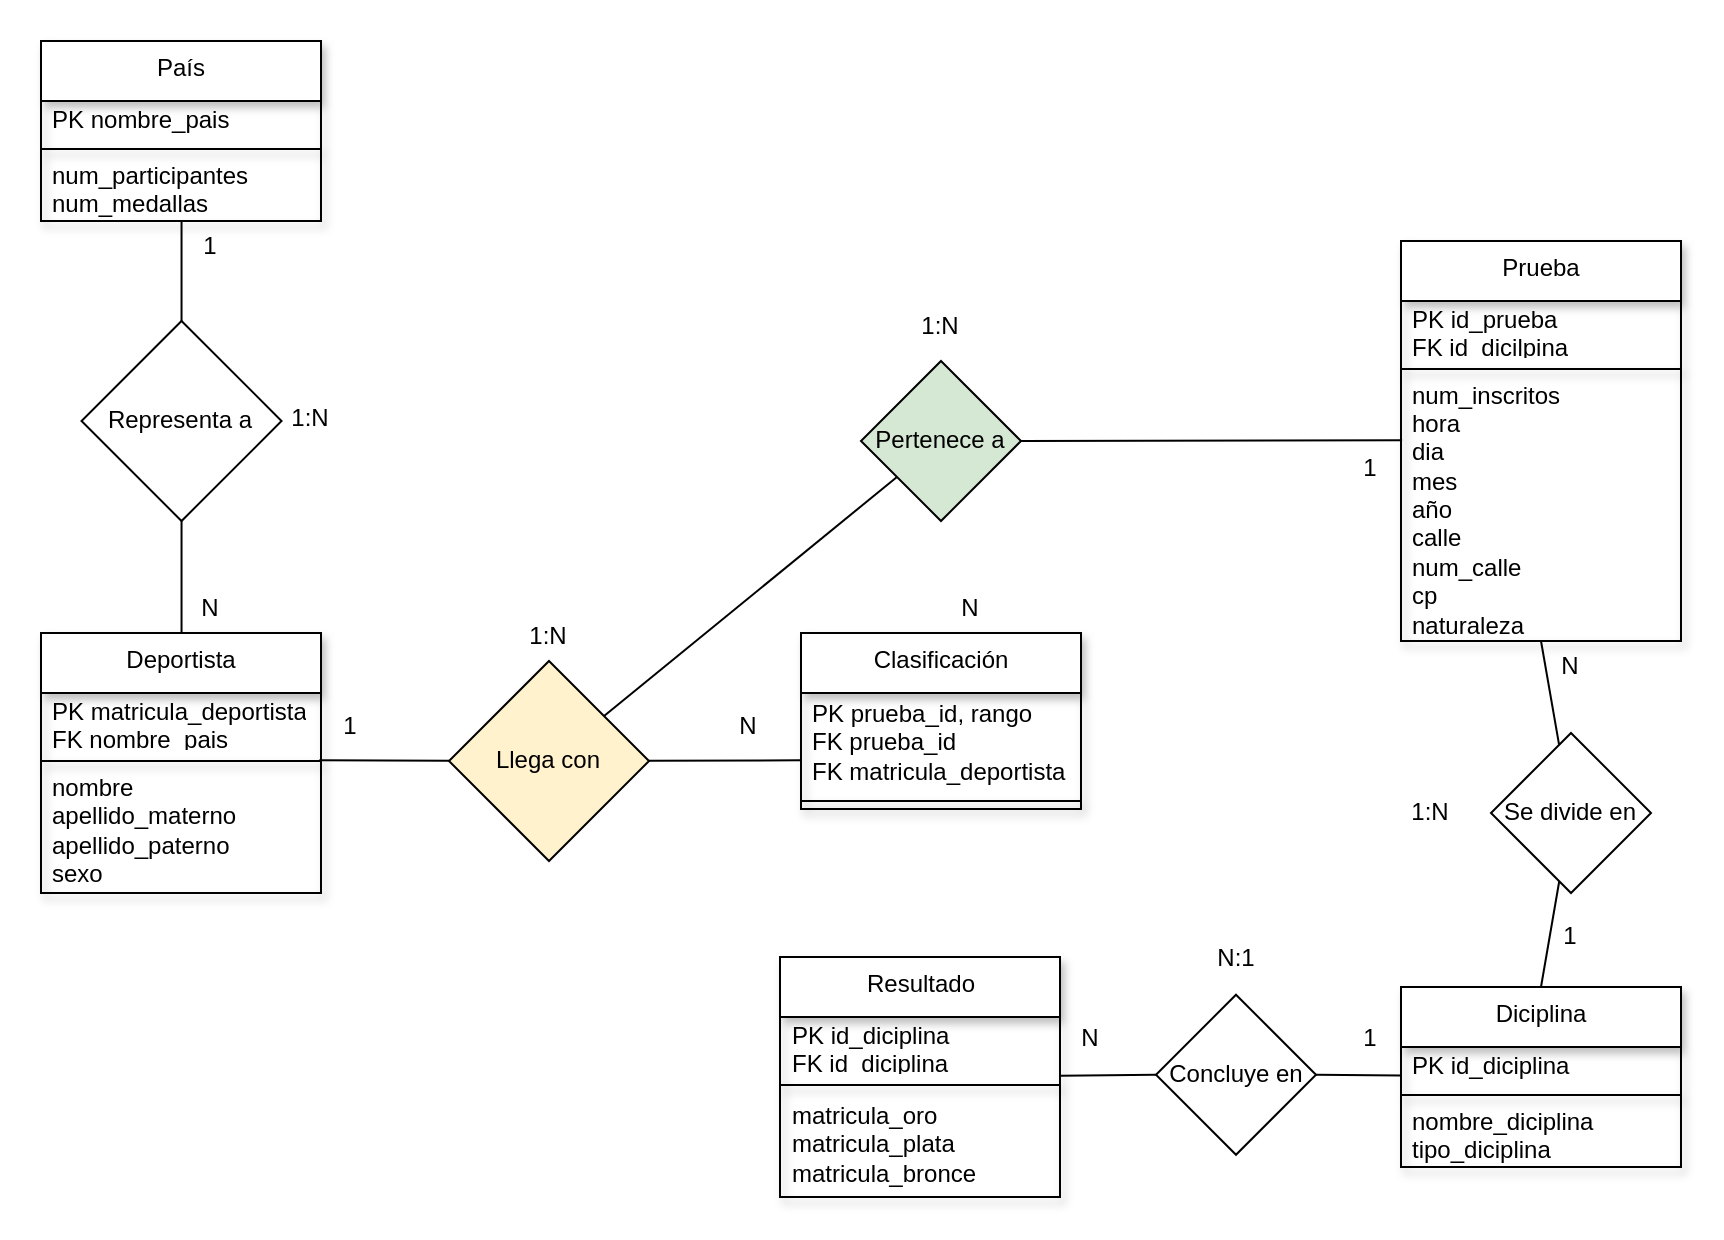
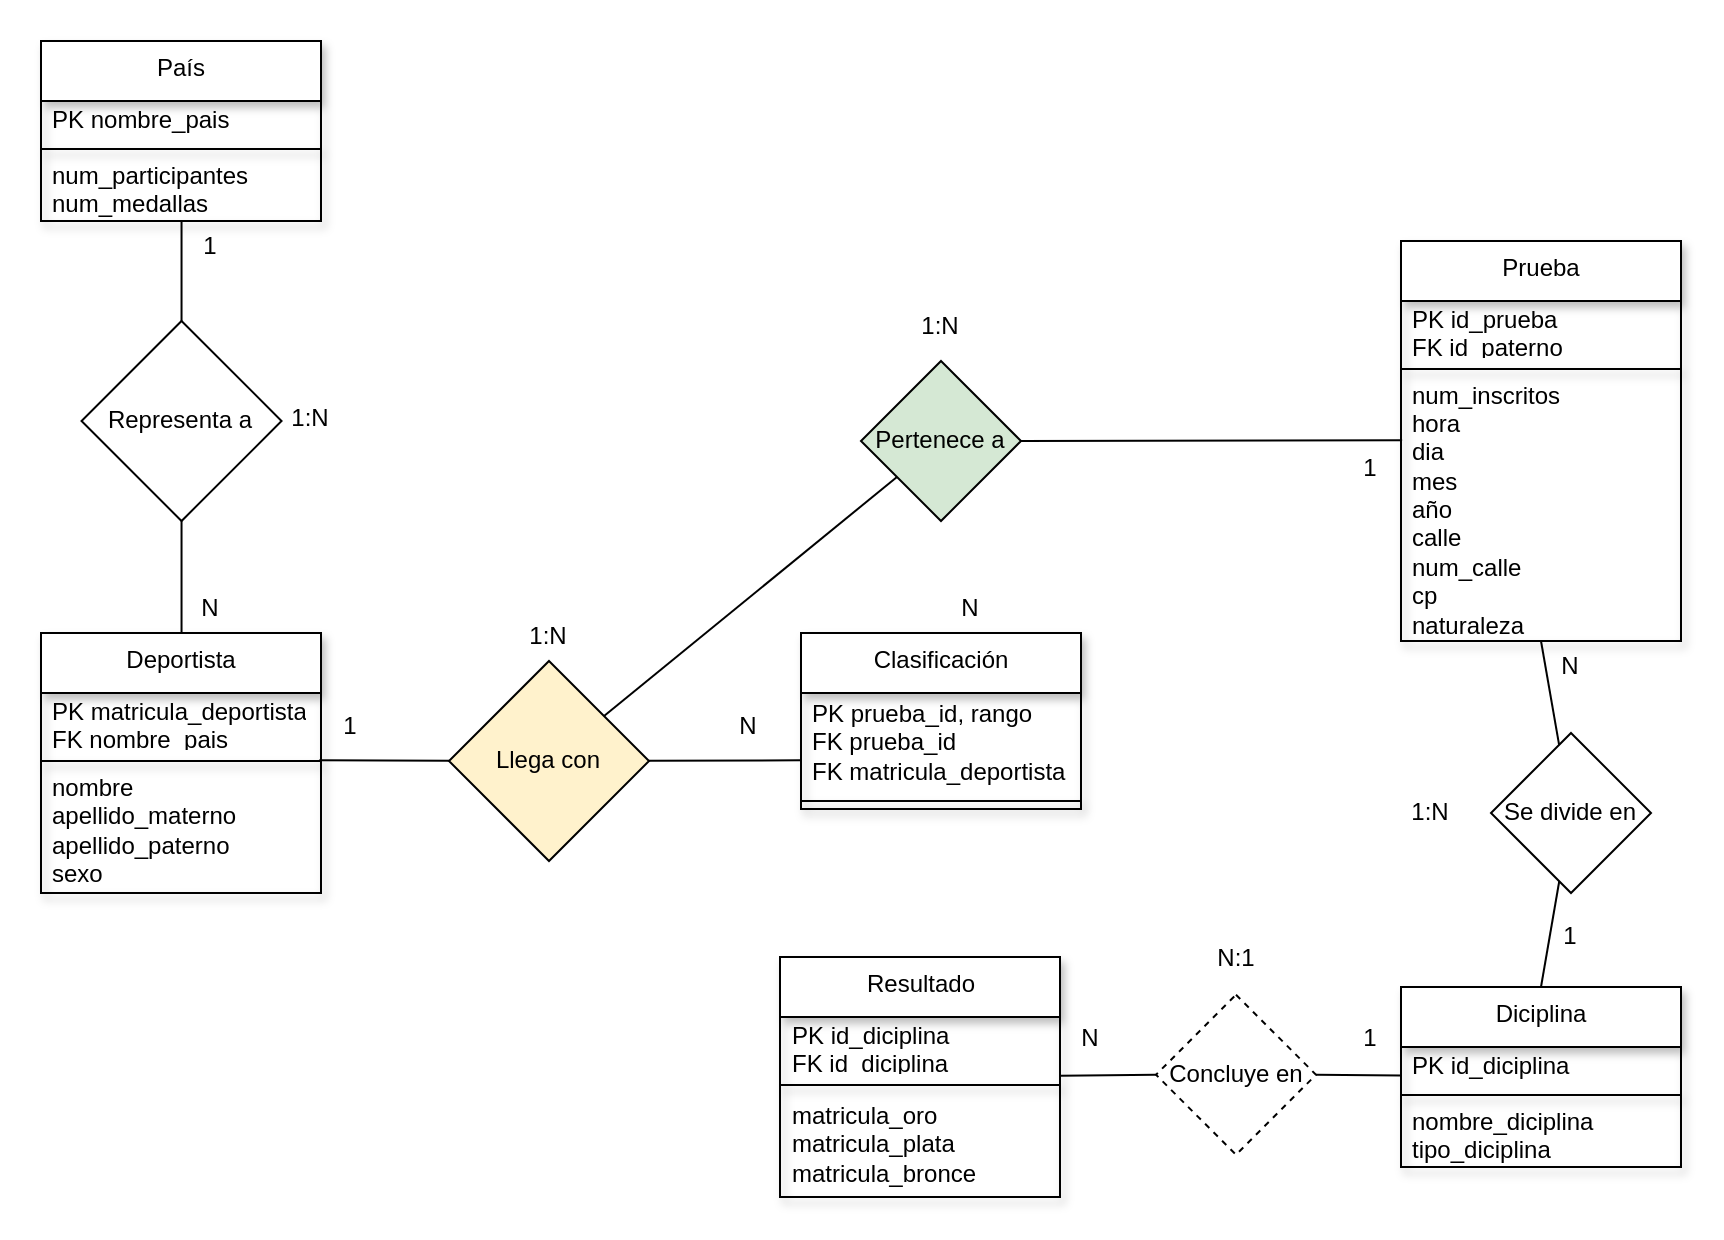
  <mxCell id="0" />
  <mxCell id="1" parent="0" />
  <mxCell id="2" value="País" style="swimlane;fontStyle=0;align=center;verticalAlign=top;childLayout=stackLayout;horizontal=1;startSize=30;horizontalStack=0;resizeParent=1;resizeParentMax=0;resizeLast=0;collapsible=0;marginBottom=0;html=1;shadow=1;" parent="1" vertex="1"><mxGeometry x="20" y="20" width="140" height="90" as="geometry" /></mxCell>
  <mxCell id="3" value="PK nombre_pais" style="text;html=1;strokeColor=none;fillColor=none;align=left;verticalAlign=middle;spacingLeft=4;spacingRight=4;overflow=hidden;rotatable=0;points=[[0,0.5],[1,0.5]];portConstraint=eastwest;shadow=1;" parent="2" vertex="1"><mxGeometry y="30" width="140" height="20" as="geometry" /></mxCell>
  <mxCell id="4" value="" style="line;strokeWidth=1;fillColor=none;align=left;verticalAlign=middle;spacingTop=-1;spacingLeft=3;spacingRight=3;rotatable=0;labelPosition=right;points=[];portConstraint=eastwest;shadow=1;" parent="2" vertex="1"><mxGeometry y="50" width="140" height="8" as="geometry" /></mxCell>
  <mxCell id="5" value="num_participantes&lt;br&gt;num_medallas" style="text;html=1;strokeColor=none;fillColor=none;align=left;verticalAlign=middle;spacingLeft=4;spacingRight=4;overflow=hidden;rotatable=0;points=[[0,0.5],[1,0.5]];portConstraint=eastwest;shadow=1;" parent="2" vertex="1"><mxGeometry y="58" width="140" height="32" as="geometry" /></mxCell>
  <mxCell id="6" style="edgeStyle=none;html=1;exitX=0.5;exitY=1;exitDx=0;exitDy=0;entryX=0.5;entryY=0;entryDx=0;entryDy=0;endArrow=none;endFill=0;" parent="1" target="8" edge="1"><mxGeometry relative="1" as="geometry"><mxPoint x="90.27" y="110" as="sourcePoint" /></mxGeometry></mxCell>
  <mxCell id="7" style="edgeStyle=none;html=1;exitX=0.5;exitY=1;exitDx=0;exitDy=0;entryX=0.5;entryY=0;entryDx=0;entryDy=0;endArrow=none;endFill=0;" parent="1" source="8" edge="1"><mxGeometry relative="1" as="geometry"><mxPoint x="90.27" y="320" as="targetPoint" /></mxGeometry></mxCell>
  <mxCell id="8" value="Representa a" style="rhombus;whiteSpace=wrap;html=1;" parent="1" vertex="1"><mxGeometry x="40.27" y="160" width="100" height="100" as="geometry" /></mxCell>
  <mxCell id="9" value="1:N" style="text;html=1;strokeColor=none;fillColor=none;align=center;verticalAlign=middle;whiteSpace=wrap;rounded=0;" parent="1" vertex="1"><mxGeometry x="140.27" y="196.5" width="30" height="25" as="geometry" /></mxCell>
  <mxCell id="10" value="1" style="text;html=1;strokeColor=none;fillColor=none;align=center;verticalAlign=middle;whiteSpace=wrap;rounded=0;" parent="1" vertex="1"><mxGeometry x="90.27" y="110" width="30" height="25" as="geometry" /></mxCell>
  <mxCell id="11" value="N" style="text;html=1;strokeColor=none;fillColor=none;align=center;verticalAlign=middle;whiteSpace=wrap;rounded=0;" parent="1" vertex="1"><mxGeometry x="90.27" y="291" width="30" height="25" as="geometry" /></mxCell>
  <mxCell id="12" value="Deportista" style="swimlane;fontStyle=0;align=center;verticalAlign=top;childLayout=stackLayout;horizontal=1;startSize=30;horizontalStack=0;resizeParent=1;resizeParentMax=0;resizeLast=0;collapsible=0;marginBottom=0;html=1;shadow=1;" parent="1" vertex="1"><mxGeometry x="20" y="316" width="140" height="130" as="geometry" /></mxCell>
  <mxCell id="13" value="PK matricula_deportista&lt;br&gt;FK nombre_pais" style="text;html=1;strokeColor=none;fillColor=none;align=left;verticalAlign=middle;spacingLeft=4;spacingRight=4;overflow=hidden;rotatable=0;points=[[0,0.5],[1,0.5]];portConstraint=eastwest;shadow=1;" parent="12" vertex="1"><mxGeometry y="30" width="140" height="30" as="geometry" /></mxCell>
  <mxCell id="14" value="" style="line;strokeWidth=1;fillColor=none;align=left;verticalAlign=middle;spacingTop=-1;spacingLeft=3;spacingRight=3;rotatable=0;labelPosition=right;points=[];portConstraint=eastwest;shadow=1;" parent="12" vertex="1"><mxGeometry y="60" width="140" height="8" as="geometry" /></mxCell>
  <mxCell id="15" value="nombre&lt;br&gt;apellido_materno&lt;br&gt;apellido_paterno&lt;br&gt;sexo" style="text;html=1;strokeColor=none;fillColor=none;align=left;verticalAlign=middle;spacingLeft=4;spacingRight=4;overflow=hidden;rotatable=0;points=[[0,0.5],[1,0.5]];portConstraint=eastwest;shadow=1;" parent="12" vertex="1"><mxGeometry y="68" width="140" height="62" as="geometry" /></mxCell>
  <mxCell id="16" style="edgeStyle=none;html=1;entryX=0.994;entryY=0.458;entryDx=0;entryDy=0;entryPerimeter=0;endArrow=none;endFill=0;" parent="1" source="18" target="14" edge="1"><mxGeometry relative="1" as="geometry" /></mxCell>
  <mxCell id="17" style="edgeStyle=none;html=1;entryX=-0.002;entryY=0.673;entryDx=0;entryDy=0;entryPerimeter=0;endArrow=none;endFill=0;" parent="1" source="18" target="23" edge="1"><mxGeometry relative="1" as="geometry" /></mxCell>
  <mxCell id="18" value="Llega con" style="rhombus;whiteSpace=wrap;html=1;fillColor=#fff2cc;" parent="1" vertex="1"><mxGeometry x="224" y="330" width="100" height="100" as="geometry" /></mxCell>
  <mxCell id="19" value="1:N" style="text;html=1;strokeColor=none;fillColor=none;align=center;verticalAlign=middle;whiteSpace=wrap;rounded=0;" parent="1" vertex="1"><mxGeometry x="259" y="305" width="30" height="25" as="geometry" /></mxCell>
  <mxCell id="20" value="1" style="text;html=1;strokeColor=none;fillColor=none;align=center;verticalAlign=middle;whiteSpace=wrap;rounded=0;" parent="1" vertex="1"><mxGeometry x="160" y="350" width="30" height="25" as="geometry" /></mxCell>
  <mxCell id="21" value="N" style="text;html=1;strokeColor=none;fillColor=none;align=center;verticalAlign=middle;whiteSpace=wrap;rounded=0;" parent="1" vertex="1"><mxGeometry x="359" y="350" width="30" height="25" as="geometry" /></mxCell>
  <mxCell id="22" value="Clasificación" style="swimlane;fontStyle=0;align=center;verticalAlign=top;childLayout=stackLayout;horizontal=1;startSize=30;horizontalStack=0;resizeParent=1;resizeParentMax=0;resizeLast=0;collapsible=0;marginBottom=0;html=1;shadow=1;" parent="1" vertex="1"><mxGeometry x="400" y="316" width="140" height="88" as="geometry" /></mxCell>
  <mxCell id="23" value="PK prueba_id, rango&lt;br&gt;FK prueba_id&lt;br&gt;FK matricula_deportista" style="text;html=1;strokeColor=none;fillColor=none;align=left;verticalAlign=middle;spacingLeft=4;spacingRight=4;overflow=hidden;rotatable=0;points=[[0,0.5],[1,0.5]];portConstraint=eastwest;shadow=1;" parent="22" vertex="1"><mxGeometry y="30" width="140" height="50" as="geometry" /></mxCell>
  <mxCell id="24" value="" style="line;strokeWidth=1;fillColor=none;align=left;verticalAlign=middle;spacingTop=-1;spacingLeft=3;spacingRight=3;rotatable=0;labelPosition=right;points=[];portConstraint=eastwest;shadow=1;" parent="22" vertex="1"><mxGeometry y="80" width="140" height="8" as="geometry" /></mxCell>
  <mxCell id="25" value="Prueba" style="swimlane;fontStyle=0;align=center;verticalAlign=top;childLayout=stackLayout;horizontal=1;startSize=30;horizontalStack=0;resizeParent=1;resizeParentMax=0;resizeLast=0;collapsible=0;marginBottom=0;html=1;shadow=1;" vertex="1" parent="1"><mxGeometry x="700" y="120" width="140" height="200" as="geometry" /></mxCell>
- <mxCell id="26" value="PK id_prueba&lt;br&gt;FK id_dicilpina" style="text;html=1;strokeColor=none;fillColor=none;align=left;verticalAlign=middle;spacingLeft=4;spacingRight=4;overflow=hidden;rotatable=0;points=[[0,0.5],[1,0.5]];portConstraint=eastwest;shadow=1;" vertex="1" parent="25"><mxGeometry y="30" width="140" height="30" as="geometry" /></mxCell>
+ <mxCell id="26" value="PK id_prueba&lt;br&gt;FK id_paterno" style="text;html=1;strokeColor=none;fillColor=none;align=left;verticalAlign=middle;spacingLeft=4;spacingRight=4;overflow=hidden;rotatable=0;points=[[0,0.5],[1,0.5]];portConstraint=eastwest;shadow=1;" vertex="1" parent="25"><mxGeometry y="30" width="140" height="30" as="geometry" /></mxCell>
  <mxCell id="27" value="" style="line;strokeWidth=1;fillColor=none;align=left;verticalAlign=middle;spacingTop=-1;spacingLeft=3;spacingRight=3;rotatable=0;labelPosition=right;points=[];portConstraint=eastwest;shadow=1;" vertex="1" parent="25"><mxGeometry y="60" width="140" height="8" as="geometry" /></mxCell>
  <mxCell id="28" value="num_inscritos&lt;br&gt;hora&lt;br&gt;dia&lt;br&gt;mes&lt;br&gt;año&lt;br&gt;calle&lt;br&gt;num_calle&lt;br&gt;cp&lt;br&gt;naturaleza" style="text;html=1;strokeColor=none;fillColor=none;align=left;verticalAlign=middle;spacingLeft=4;spacingRight=4;overflow=hidden;rotatable=0;points=[[0,0.5],[1,0.5]];portConstraint=eastwest;shadow=1;" vertex="1" parent="25"><mxGeometry y="68" width="140" height="132" as="geometry" /></mxCell>
  <mxCell id="29" style="edgeStyle=none;html=1;entryX=1;entryY=0.5;entryDx=0;entryDy=0;endArrow=none;endFill=0;" edge="1" parent="1" source="30" target="51"><mxGeometry relative="1" as="geometry" /></mxCell>
  <mxCell id="30" value="Diciplina" style="swimlane;fontStyle=0;align=center;verticalAlign=top;childLayout=stackLayout;horizontal=1;startSize=30;horizontalStack=0;resizeParent=1;resizeParentMax=0;resizeLast=0;collapsible=0;marginBottom=0;html=1;shadow=1;" vertex="1" parent="1"><mxGeometry x="700" y="493" width="140" height="90" as="geometry" /></mxCell>
  <mxCell id="31" value="PK id_diciplina" style="text;html=1;strokeColor=none;fillColor=none;align=left;verticalAlign=middle;spacingLeft=4;spacingRight=4;overflow=hidden;rotatable=0;points=[[0,0.5],[1,0.5]];portConstraint=eastwest;shadow=1;" vertex="1" parent="30"><mxGeometry y="30" width="140" height="20" as="geometry" /></mxCell>
  <mxCell id="32" value="" style="line;strokeWidth=1;fillColor=none;align=left;verticalAlign=middle;spacingTop=-1;spacingLeft=3;spacingRight=3;rotatable=0;labelPosition=right;points=[];portConstraint=eastwest;shadow=1;" vertex="1" parent="30"><mxGeometry y="50" width="140" height="8" as="geometry" /></mxCell>
  <mxCell id="33" value="nombre_diciplina&lt;br&gt;tipo_diciplina" style="text;html=1;strokeColor=none;fillColor=none;align=left;verticalAlign=middle;spacingLeft=4;spacingRight=4;overflow=hidden;rotatable=0;points=[[0,0.5],[1,0.5]];portConstraint=eastwest;shadow=1;" vertex="1" parent="30"><mxGeometry y="58" width="140" height="32" as="geometry" /></mxCell>
  <mxCell id="34" style="edgeStyle=none;html=1;entryX=0;entryY=0.5;entryDx=0;entryDy=0;endArrow=none;endFill=0;" edge="1" parent="1" source="35" target="51"><mxGeometry relative="1" as="geometry" /></mxCell>
  <mxCell id="35" value="Resultado" style="swimlane;fontStyle=0;align=center;verticalAlign=top;childLayout=stackLayout;horizontal=1;startSize=30;horizontalStack=0;resizeParent=1;resizeParentMax=0;resizeLast=0;collapsible=0;marginBottom=0;html=1;shadow=1;" vertex="1" parent="1"><mxGeometry x="389.5" y="478" width="140" height="120" as="geometry" /></mxCell>
  <mxCell id="36" value="PK id_diciplina&lt;br&gt;FK id_diciplina" style="text;html=1;strokeColor=none;fillColor=none;align=left;verticalAlign=middle;spacingLeft=4;spacingRight=4;overflow=hidden;rotatable=0;points=[[0,0.5],[1,0.5]];portConstraint=eastwest;shadow=1;" vertex="1" parent="35"><mxGeometry y="30" width="140" height="30" as="geometry" /></mxCell>
  <mxCell id="37" value="" style="line;strokeWidth=1;fillColor=none;align=left;verticalAlign=middle;spacingTop=-1;spacingLeft=3;spacingRight=3;rotatable=0;labelPosition=right;points=[];portConstraint=eastwest;shadow=1;" vertex="1" parent="35"><mxGeometry y="60" width="140" height="8" as="geometry" /></mxCell>
  <mxCell id="38" value="matricula_oro&lt;br&gt;matricula_plata&lt;br&gt;matricula_bronce" style="text;html=1;strokeColor=none;fillColor=none;align=left;verticalAlign=middle;spacingLeft=4;spacingRight=4;overflow=hidden;rotatable=0;points=[[0,0.5],[1,0.5]];portConstraint=eastwest;shadow=1;" vertex="1" parent="35"><mxGeometry y="68" width="140" height="52" as="geometry" /></mxCell>
  <mxCell id="39" style="edgeStyle=none;html=1;endArrow=none;endFill=0;" edge="1" parent="1" source="41" target="18"><mxGeometry relative="1" as="geometry" /></mxCell>
  <mxCell id="40" style="edgeStyle=none;html=1;entryX=0.004;entryY=0.24;entryDx=0;entryDy=0;entryPerimeter=0;endArrow=none;endFill=0;" edge="1" parent="1" source="41" target="28"><mxGeometry relative="1" as="geometry" /></mxCell>
  <mxCell id="41" value="Pertenece a" style="rhombus;whiteSpace=wrap;html=1;fillColor=#d5e8d4;" vertex="1" parent="1"><mxGeometry x="430" y="180" width="80" height="80" as="geometry" /></mxCell>
  <mxCell id="42" value="1:N" style="text;html=1;strokeColor=none;fillColor=none;align=center;verticalAlign=middle;whiteSpace=wrap;rounded=0;" vertex="1" parent="1"><mxGeometry x="455" y="150" width="30" height="25" as="geometry" /></mxCell>
  <mxCell id="43" value="N" style="text;html=1;strokeColor=none;fillColor=none;align=center;verticalAlign=middle;whiteSpace=wrap;rounded=0;" vertex="1" parent="1"><mxGeometry x="470" y="291" width="30" height="25" as="geometry" /></mxCell>
  <mxCell id="44" value="1" style="text;html=1;strokeColor=none;fillColor=none;align=center;verticalAlign=middle;whiteSpace=wrap;rounded=0;" vertex="1" parent="1"><mxGeometry x="670" y="221.5" width="30" height="25" as="geometry" /></mxCell>
  <mxCell id="45" style="edgeStyle=none;html=1;entryX=0.5;entryY=1;entryDx=0;entryDy=0;entryPerimeter=0;endArrow=none;endFill=0;" edge="1" parent="1" source="47" target="28"><mxGeometry relative="1" as="geometry" /></mxCell>
  <mxCell id="46" style="edgeStyle=none;html=1;entryX=0.5;entryY=0;entryDx=0;entryDy=0;endArrow=none;endFill=0;" edge="1" parent="1" source="47" target="30"><mxGeometry relative="1" as="geometry" /></mxCell>
  <mxCell id="47" value="Se divide en" style="rhombus;whiteSpace=wrap;html=1;" vertex="1" parent="1"><mxGeometry x="745" y="366" width="80" height="80" as="geometry" /></mxCell>
  <mxCell id="48" value="1:N" style="text;html=1;strokeColor=none;fillColor=none;align=center;verticalAlign=middle;whiteSpace=wrap;rounded=0;" vertex="1" parent="1"><mxGeometry x="700" y="393.5" width="30" height="25" as="geometry" /></mxCell>
  <mxCell id="49" value="N" style="text;html=1;strokeColor=none;fillColor=none;align=center;verticalAlign=middle;whiteSpace=wrap;rounded=0;" vertex="1" parent="1"><mxGeometry x="770" y="320" width="30" height="25" as="geometry" /></mxCell>
  <mxCell id="50" value="1" style="text;html=1;strokeColor=none;fillColor=none;align=center;verticalAlign=middle;whiteSpace=wrap;rounded=0;" vertex="1" parent="1"><mxGeometry x="770" y="455" width="30" height="25" as="geometry" /></mxCell>
- <mxCell id="51" value="Concluye en" style="rhombus;whiteSpace=wrap;html=1;" vertex="1" parent="1"><mxGeometry x="577.5" y="496.87" width="80" height="80" as="geometry" /></mxCell>
+ <mxCell id="51" value="Concluye en" style="rhombus;whiteSpace=wrap;html=1;dashed=1;" vertex="1" parent="1"><mxGeometry x="577.5" y="496.87" width="80" height="80" as="geometry" /></mxCell>
  <mxCell id="52" value="N:1" style="text;html=1;strokeColor=none;fillColor=none;align=center;verticalAlign=middle;whiteSpace=wrap;rounded=0;" vertex="1" parent="1"><mxGeometry x="602.5" y="466.87" width="30" height="25" as="geometry" /></mxCell>
  <mxCell id="53" value="N" style="text;html=1;strokeColor=none;fillColor=none;align=center;verticalAlign=middle;whiteSpace=wrap;rounded=0;" vertex="1" parent="1"><mxGeometry x="529.5" y="506.87" width="30" height="25" as="geometry" /></mxCell>
  <mxCell id="54" value="1" style="text;html=1;strokeColor=none;fillColor=none;align=center;verticalAlign=middle;whiteSpace=wrap;rounded=0;" vertex="1" parent="1"><mxGeometry x="670" y="506.87" width="30" height="25" as="geometry" /></mxCell>
